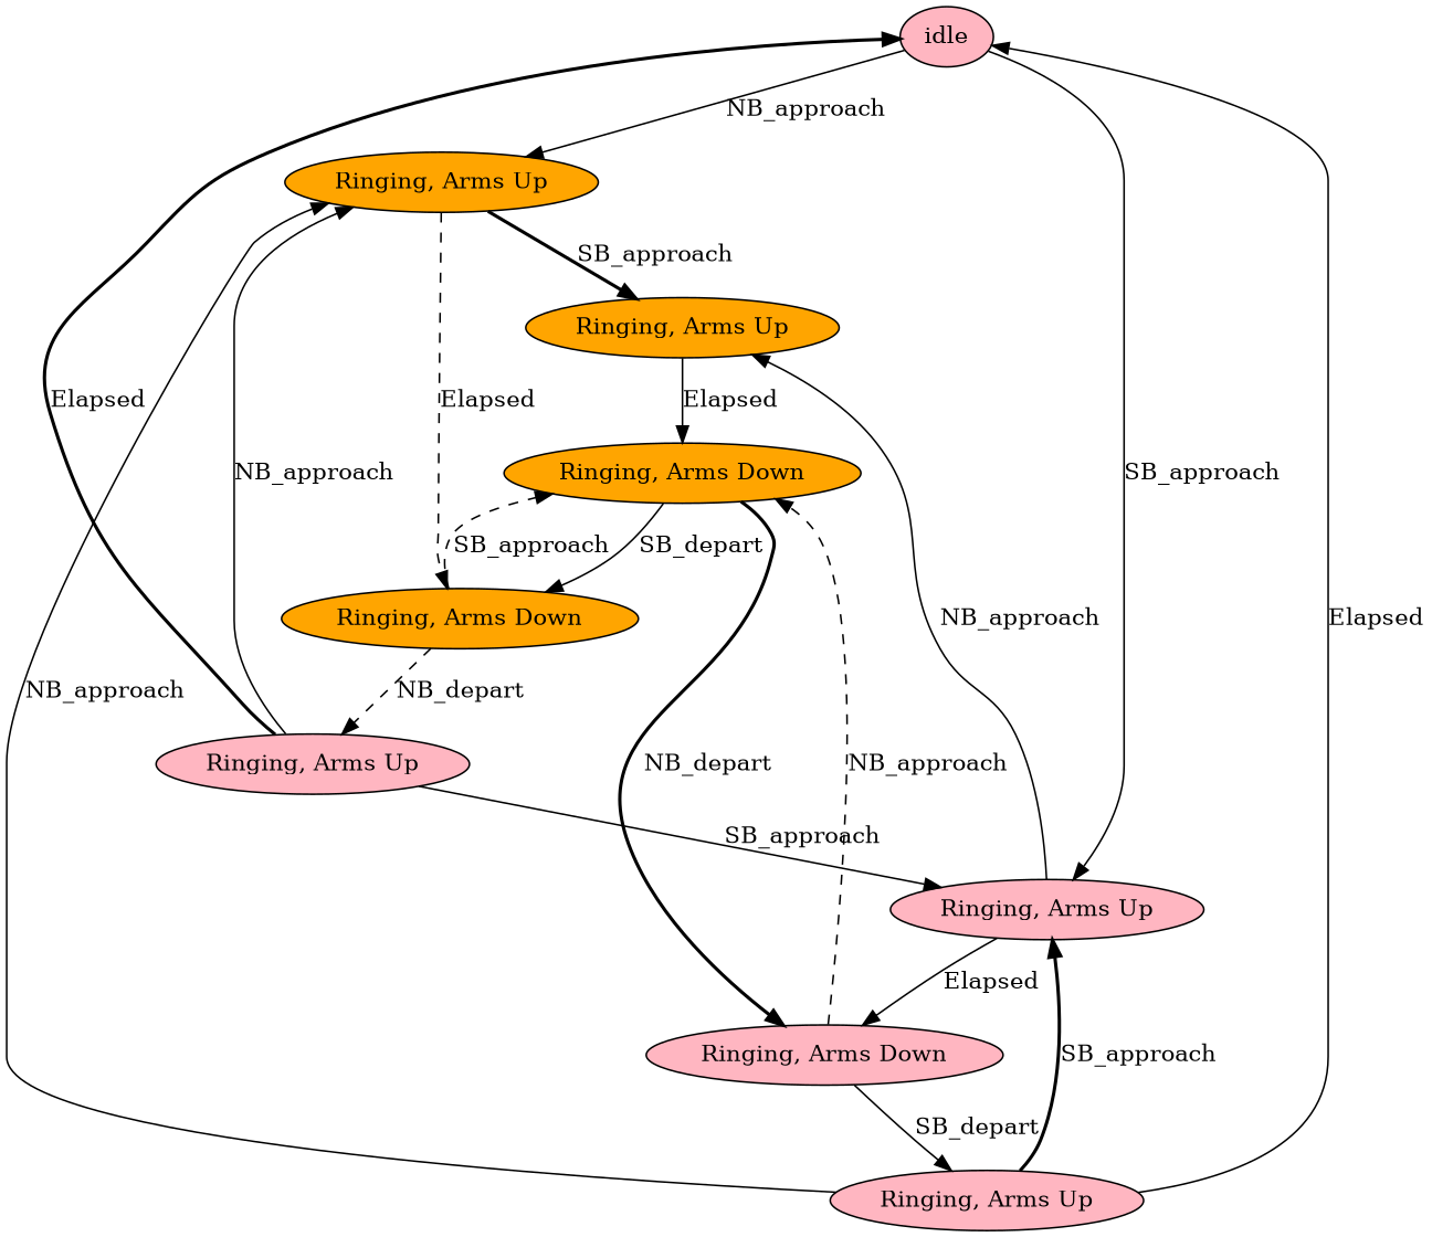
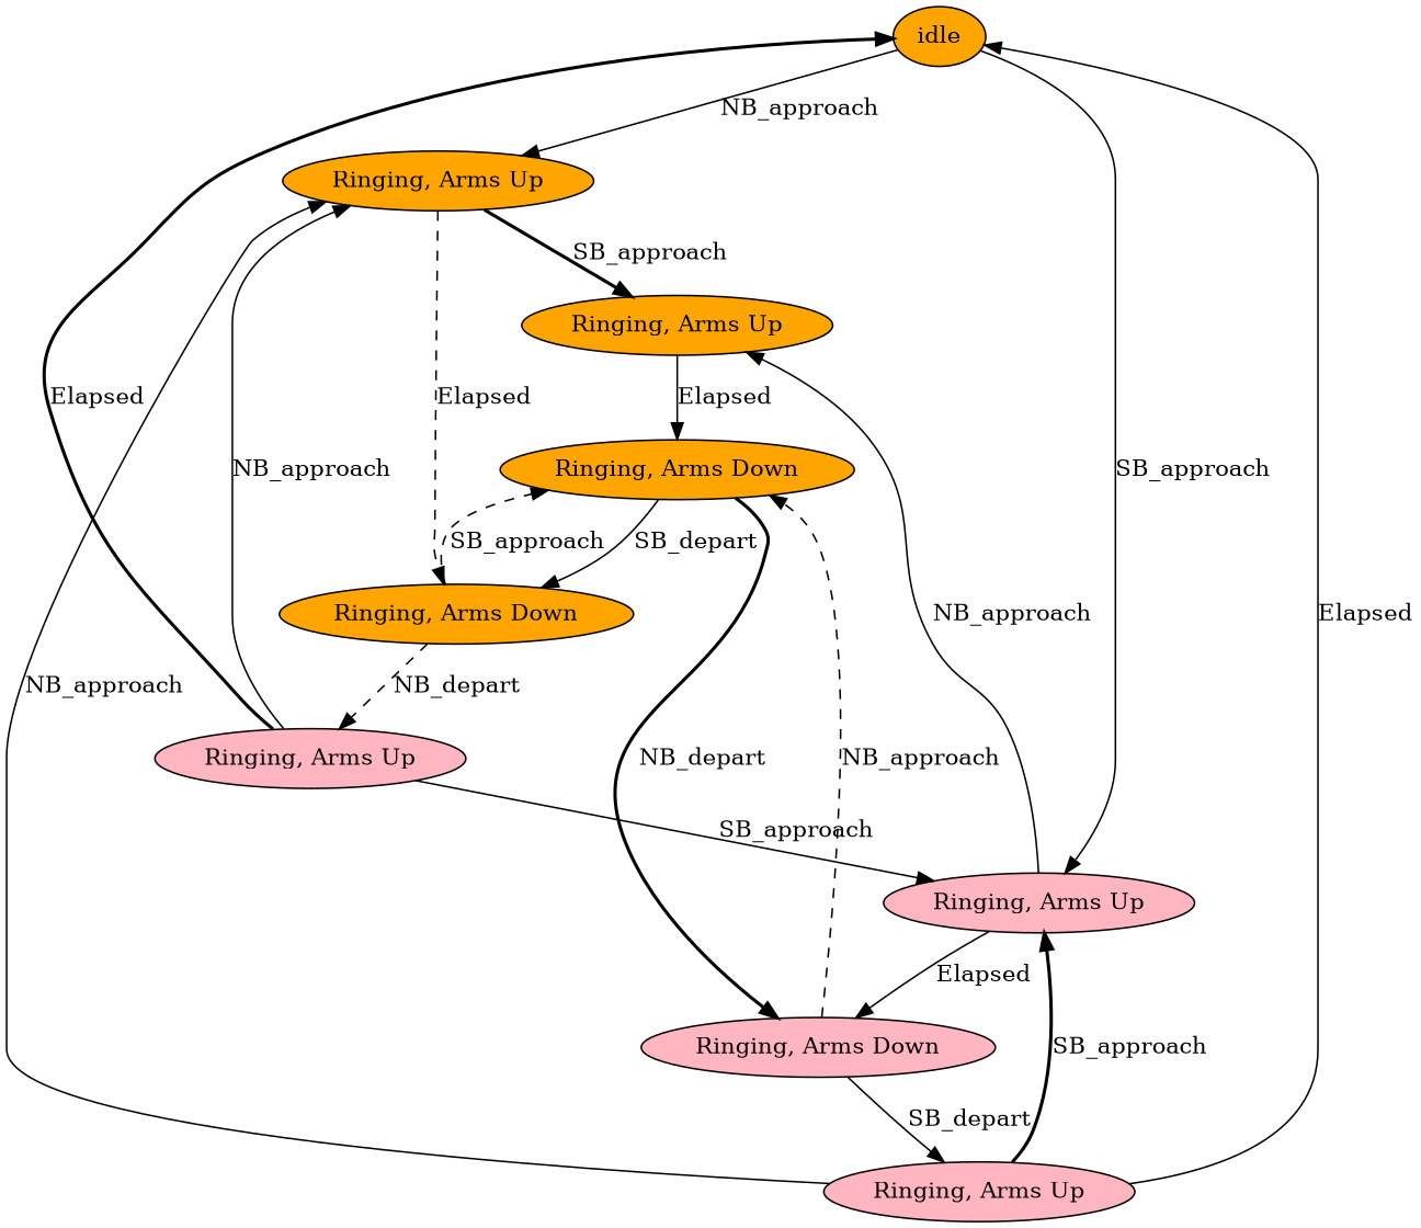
  digraph {
    node [style=filled fillcolor=lightpink]
    edge [style=solid]
-   n1 [label=idle]
+   n1 [label=idle fillcolor=orange]
    n2 [label="Ringing, Arms Up" fillcolor=orange]
    n3 [label="Ringing, Arms Up"]
    n4 [label="Ringing, Arms Up" fillcolor=orange]
    n5 [label="Ringing, Arms Down" fillcolor=orange]
    n6 [label="Ringing, Arms Down"]
    n7 [label="Ringing, Arms Down" fillcolor=orange]
    n8 [label="Ringing, Arms Up"]
    n9 [label="Ringing, Arms Up"]
    n1 -> n2 [label=NB_approach]
    n1 -> n3 [label=SB_approach]
    n2 -> n4 [label=SB_approach style=bold]
    n2 -> n5 [label=Elapsed style=dashed]
    n3 -> n4 [label=NB_approach]
    n3 -> n6 [label=Elapsed]
    n4 -> n7 [label=Elapsed]
    n5 -> n7 [label=SB_approach style=dashed]
    n5 -> n8 [label=NB_depart style=dashed]
    n6 -> n7 [label=NB_approach style=dashed]
    n6 -> n9 [label=SB_depart]
    n7 -> n5 [label=SB_depart]
    n7 -> n6 [label=NB_depart style=bold]
    n8 -> n1 [label=Elapsed style=bold]
    n8 -> n2 [label=NB_approach]
    n8 -> n3 [label=SB_approach]
    n9 -> n1 [label=Elapsed]
    n9 -> n2 [label=NB_approach]
    n9 -> n3 [label=SB_approach style=bold]
  }
